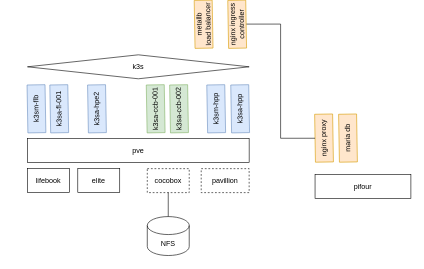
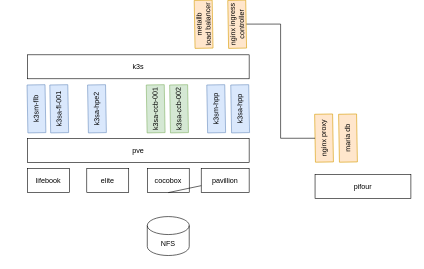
  <mxCell id="0" />
  <mxCell id="1" parent="0" />
  <mxCell id="2" value="lifebook" style="rounded=0;whiteSpace=wrap;html=1;" vertex="1" parent="1"><mxGeometry x="45" y="276" width="70" height="40" as="geometry" /></mxCell>
- <mxCell id="3" value="elite" style="rounded=0;whiteSpace=wrap;html=1;" vertex="1" parent="1"><mxGeometry x="129" y="276" width="70" height="40" as="geometry" /></mxCell>
- <mxCell id="4" value="cocobox" style="rounded=0;whiteSpace=wrap;html=1;dashed=1;" vertex="1" parent="1"><mxGeometry x="245" y="276" width="70" height="40" as="geometry" /></mxCell>
- <mxCell id="5" value="pavillion" style="rounded=0;whiteSpace=wrap;html=1;dashed=1;" vertex="1" parent="1"><mxGeometry x="335" y="276" width="80" height="40" as="geometry" /></mxCell>
+ <mxCell id="3" value="elite" style="rounded=0;whiteSpace=wrap;html=1;" vertex="1" parent="1"><mxGeometry x="144" y="276" width="70" height="40" as="geometry" /></mxCell>
+ <mxCell id="4" value="cocobox" style="rounded=0;whiteSpace=wrap;html=1;" vertex="1" parent="1"><mxGeometry x="245" y="276" width="70" height="40" as="geometry" /></mxCell>
+ <mxCell id="5" value="pavillion" style="rounded=0;whiteSpace=wrap;html=1;" vertex="1" parent="1"><mxGeometry x="335" y="276" width="80" height="40" as="geometry" /></mxCell>
  <mxCell id="6" value="pve" style="rounded=0;whiteSpace=wrap;html=1;" vertex="1" parent="1"><mxGeometry x="45" y="226" width="370" height="40" as="geometry" /></mxCell>
  <mxCell id="7" value="k3sm-flb" style="rounded=0;whiteSpace=wrap;html=1;rotation=-91;fillColor=#dae8fc;strokeColor=#6c8ebf;" vertex="1" parent="1"><mxGeometry x="20" y="161.09" width="80" height="30" as="geometry" /></mxCell>
  <mxCell id="8" value="k3sm-hpp" style="rounded=0;whiteSpace=wrap;html=1;rotation=-91;fillColor=#dae8fc;strokeColor=#6c8ebf;" vertex="1" parent="1"><mxGeometry x="320" y="161.09" width="80" height="30" as="geometry" /></mxCell>
  <mxCell id="9" value="k3sa-hpp" style="rounded=0;whiteSpace=wrap;html=1;rotation=-91;fillColor=#dae8fc;strokeColor=#6c8ebf;" vertex="1" parent="1"><mxGeometry x="360" y="161.09" width="80" height="30" as="geometry" /></mxCell>
  <mxCell id="10" value="k3sa-fl-001" style="rounded=0;whiteSpace=wrap;html=1;rotation=-91;fillColor=#dae8fc;strokeColor=#6c8ebf;" vertex="1" parent="1"><mxGeometry x="58" y="161.09" width="80" height="30" as="geometry" /></mxCell>
  <mxCell id="11" value="k3sa-hpe2" style="rounded=0;whiteSpace=wrap;html=1;rotation=-91;fillColor=#dae8fc;strokeColor=#6c8ebf;" vertex="1" parent="1"><mxGeometry x="121" y="161.09" width="80" height="30" as="geometry" /></mxCell>
  <mxCell id="12" value="k3sa-ccb-001" style="rounded=0;whiteSpace=wrap;html=1;rotation=-91;fillColor=#d5e8d4;strokeColor=#82b366;" vertex="1" parent="1"><mxGeometry x="219" y="161.09" width="80" height="30" as="geometry" /></mxCell>
  <mxCell id="13" value="k3sa-ccb-002" style="rounded=0;whiteSpace=wrap;html=1;rotation=-91;fillColor=#d5e8d4;strokeColor=#82b366;" vertex="1" parent="1"><mxGeometry x="258" y="161.09" width="80" height="30" as="geometry" /></mxCell>
- <mxCell id="14" value="k3s" style="rhombus;whiteSpace=wrap;html=1;" vertex="1" parent="1"><mxGeometry x="45" y="86" width="370" height="40" as="geometry" /></mxCell>
+ <mxCell id="14" value="k3s" style="rounded=0;whiteSpace=wrap;html=1;" vertex="1" parent="1"><mxGeometry x="45" y="86" width="370" height="40" as="geometry" /></mxCell>
  <mxCell id="15" value="pifour" style="rounded=0;whiteSpace=wrap;html=1;" vertex="1" parent="1"><mxGeometry x="525" y="286" width="160" height="40" as="geometry" /></mxCell>
  <mxCell id="16" value="nginx proxy" style="rounded=0;whiteSpace=wrap;html=1;rotation=-91;fillColor=#ffe6cc;strokeColor=#d79b00;" vertex="1" parent="1"><mxGeometry x="500" y="210" width="80" height="30" as="geometry" /></mxCell>
  <mxCell id="17" value="maria db" style="rounded=0;whiteSpace=wrap;html=1;rotation=-91;fillColor=#ffe6cc;strokeColor=#d79b00;" vertex="1" parent="1"><mxGeometry x="540" y="210" width="80" height="30" as="geometry" /></mxCell>
  <mxCell id="18" style="edgeStyle=orthogonalEdgeStyle;rounded=0;orthogonalLoop=1;jettySize=auto;html=1;exitX=0.5;exitY=1;exitDx=0;exitDy=0;entryX=0.5;entryY=0;entryDx=0;entryDy=0;endArrow=none;endFill=0;" edge="1" parent="1" source="19" target="16"><mxGeometry relative="1" as="geometry" /></mxCell>
  <mxCell id="19" value="nginx ingress&lt;br&gt;controller" style="rounded=0;whiteSpace=wrap;html=1;rotation=-91;fillColor=#ffe6cc;strokeColor=#d79b00;" vertex="1" parent="1"><mxGeometry x="355" y="20" width="80" height="30" as="geometry" /></mxCell>
  <mxCell id="20" value="NFS" style="shape=cylinder3;whiteSpace=wrap;html=1;boundedLbl=1;backgroundOutline=1;size=15;" vertex="1" parent="1"><mxGeometry x="245" y="356" width="70" height="65" as="geometry" /></mxCell>
- <mxCell id="21" value="" style="endArrow=none;html=1;rounded=0;exitX=0.5;exitY=1;exitDx=0;exitDy=0;entryX=0.5;entryY=0;entryDx=0;entryDy=0;entryPerimeter=0;" edge="1" parent="1" source="4" target="20"><mxGeometry width="50" height="50" relative="1" as="geometry"><mxPoint x="485" y="296" as="sourcePoint" /><mxPoint x="535" y="246" as="targetPoint" /></mxGeometry></mxCell>
+ <mxCell id="21" value="" style="endArrow=none;html=1;rounded=0;exitX=0.5;exitY=1;exitDx=0;exitDy=0;" edge="1" parent="1" source="4" target="5"><mxGeometry width="50" height="50" relative="1" as="geometry"><mxPoint x="485" y="296" as="sourcePoint" /><mxPoint x="535" y="246" as="targetPoint" /></mxGeometry></mxCell>
  <mxCell id="22" value="metallb&lt;br&gt;load balancer" style="rounded=0;whiteSpace=wrap;html=1;rotation=-91;fillColor=#ffe6cc;strokeColor=#d79b00;" vertex="1" parent="1"><mxGeometry x="299" y="20" width="80" height="30" as="geometry" /></mxCell>
